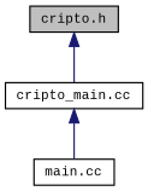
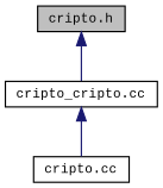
  digraph {
    fontname="Liberation Mono"
    node [color=black fillcolor=white fontname="Liberation Mono" fontsize=10 shape=record style=filled]
    edge [color=midnightblue dir=back fontname="Liberation Mono" fontsize=10 labelfontname=Helvetica labelfontsize=10 style=solid]
    n1 [fillcolor=grey75 fontcolor=black height=0.2 label="cripto.h" width=0.4]
-   n2 [height=0.2 label="cripto_main.cc" width=0.4]
-   n3 [height=0.2 label="main.cc" width=0.4]
+   n2 [height=0.2 label="cripto_cripto.cc" width=0.4]
+   n3 [height=0.2 label="cripto.cc" width=0.4]
    n1 -> n2
    n2 -> n3
  }
